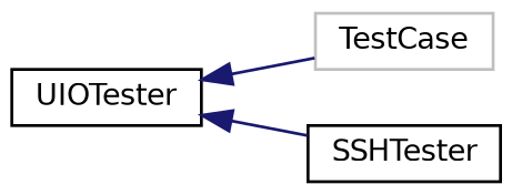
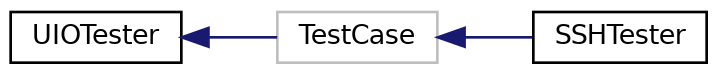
  digraph {
    fontname="DejaVu Sans"
    rankdir=LR
    node [color=black fillcolor=white fontname="DejaVu Sans" fontsize=10 shape=record style=filled]
    edge [color=midnightblue dir=back fontname="DejaVu Sans" fontsize=10 labelfontname=Helvetica labelfontsize=10 style=solid]
    n1 [color=grey75 height=0.2 label=TestCase width=0.4]
    n2 [height=0.2 label=SSHTester width=0.4]
    n3 [height=0.2 label=UIOTester width=0.4]
-   n3 -> n2
+   n1 -> n2
    n3 -> n1
  }
